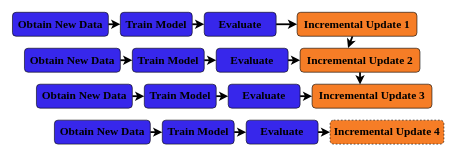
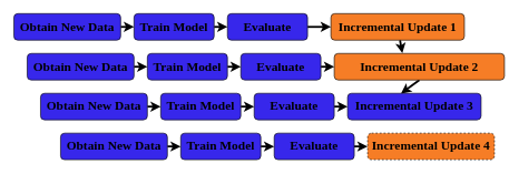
  <mxCell id="0" />
  <mxCell id="1" parent="0" />
  <mxCell id="2" style="edgeStyle=none;html=1;exitX=1;exitY=0.5;exitDx=0;exitDy=0;fontFamily=Georgia;fontSize=19;strokeWidth=3;" edge="1" parent="1" source="3" target="5"><mxGeometry relative="1" as="geometry" /></mxCell>
  <mxCell id="3" value="Obtain New Data" style="rounded=1;whiteSpace=wrap;html=1;fontSize=19;fillColor=#3727eb;fontStyle=1;fontFamily=Georgia;" vertex="1" parent="1"><mxGeometry x="20" y="20" width="160" height="40" as="geometry" /></mxCell>
  <mxCell id="4" style="edgeStyle=none;html=1;exitX=1;exitY=0.5;exitDx=0;exitDy=0;entryX=0;entryY=0.5;entryDx=0;entryDy=0;fontFamily=Georgia;fontSize=19;strokeWidth=3;" edge="1" parent="1" source="5" target="7"><mxGeometry relative="1" as="geometry" /></mxCell>
  <mxCell id="5" value="Train Model" style="rounded=1;whiteSpace=wrap;html=1;fontSize=19;fillColor=#3727eb;fontStyle=1;fontFamily=Georgia;" vertex="1" parent="1"><mxGeometry x="200" y="20" width="120" height="40" as="geometry" /></mxCell>
  <mxCell id="6" value="" style="edgeStyle=none;html=1;strokeWidth=3;fontFamily=Georgia;fontSize=19;" edge="1" parent="1" source="7" target="9"><mxGeometry relative="1" as="geometry" /></mxCell>
  <mxCell id="7" value="Evaluate" style="rounded=1;whiteSpace=wrap;html=1;fontSize=19;fillColor=#3727eb;fontStyle=1;fontFamily=Georgia;" vertex="1" parent="1"><mxGeometry x="340" y="20" width="120" height="40" as="geometry" /></mxCell>
  <mxCell id="8" value="" style="edgeStyle=none;html=1;strokeWidth=3;fontFamily=Georgia;fontSize=19;entryX=0.4;entryY=-0.01;entryDx=0;entryDy=0;entryPerimeter=0;" edge="1" parent="1" source="9" target="17"><mxGeometry relative="1" as="geometry" /></mxCell>
  <mxCell id="9" value="Incremental Update 1" style="rounded=1;whiteSpace=wrap;html=1;fontSize=19;fillColor=#f67d26;fontStyle=1;fontFamily=Georgia;" vertex="1" parent="1"><mxGeometry x="495" y="20" width="200" height="40" as="geometry" /></mxCell>
  <mxCell id="10" style="edgeStyle=none;html=1;exitX=1;exitY=0.5;exitDx=0;exitDy=0;fontFamily=Georgia;fontSize=19;strokeWidth=3;" edge="1" parent="1" source="11" target="13"><mxGeometry relative="1" as="geometry" /></mxCell>
  <mxCell id="11" value="Obtain New Data" style="rounded=1;whiteSpace=wrap;html=1;fontSize=19;fillColor=#3727eb;fontStyle=1;fontFamily=Georgia;" vertex="1" parent="1"><mxGeometry x="40" y="80" width="160" height="40" as="geometry" /></mxCell>
  <mxCell id="12" style="edgeStyle=none;html=1;exitX=1;exitY=0.5;exitDx=0;exitDy=0;entryX=0;entryY=0.5;entryDx=0;entryDy=0;fontFamily=Georgia;fontSize=19;strokeWidth=3;" edge="1" parent="1" source="13" target="15"><mxGeometry relative="1" as="geometry" /></mxCell>
  <mxCell id="13" value="Train Model" style="rounded=1;whiteSpace=wrap;html=1;fontSize=19;fillColor=#3727eb;fontStyle=1;fontFamily=Georgia;" vertex="1" parent="1"><mxGeometry x="220" y="80" width="120" height="40" as="geometry" /></mxCell>
  <mxCell id="14" value="" style="edgeStyle=none;html=1;strokeWidth=3;fontFamily=Georgia;fontSize=19;" edge="1" parent="1" source="15" target="17"><mxGeometry relative="1" as="geometry" /></mxCell>
  <mxCell id="15" value="Evaluate" style="rounded=1;whiteSpace=wrap;html=1;fontSize=19;fillColor=#3727eb;fontStyle=1;fontFamily=Georgia;" vertex="1" parent="1"><mxGeometry x="360" y="80" width="120" height="40" as="geometry" /></mxCell>
  <mxCell id="16" value="" style="edgeStyle=none;html=1;strokeWidth=3;fontFamily=Georgia;fontSize=19;entryX=0.4;entryY=0.008;entryDx=0;entryDy=0;entryPerimeter=0;exitX=0.5;exitY=1;exitDx=0;exitDy=0;" edge="1" parent="1" source="17" target="24"><mxGeometry relative="1" as="geometry" /></mxCell>
- <mxCell id="17" value="Incremental Update 2" style="rounded=1;whiteSpace=wrap;html=1;fontSize=19;fillColor=#f67d26;fontStyle=1;fontFamily=Georgia;" vertex="1" parent="1"><mxGeometry x="500" y="80" width="200" height="40" as="geometry" /></mxCell>
+ <mxCell id="17" value="Incremental Update 2" style="rounded=1;whiteSpace=wrap;html=1;fontSize=19;fillColor=#f67d26;fontStyle=1;fontFamily=Georgia;" vertex="1" parent="1"><mxGeometry x="500" y="80" width="255" height="40" as="geometry" /></mxCell>
  <mxCell id="18" style="edgeStyle=none;html=1;exitX=1;exitY=0.5;exitDx=0;exitDy=0;fontFamily=Georgia;fontSize=19;strokeWidth=3;" edge="1" parent="1" source="19" target="21"><mxGeometry relative="1" as="geometry" /></mxCell>
  <mxCell id="19" value="Obtain New Data" style="rounded=1;whiteSpace=wrap;html=1;fontSize=19;fillColor=#3727eb;fontStyle=1;fontFamily=Georgia;" vertex="1" parent="1"><mxGeometry x="60" y="140" width="160" height="40" as="geometry" /></mxCell>
  <mxCell id="20" style="edgeStyle=none;html=1;exitX=1;exitY=0.5;exitDx=0;exitDy=0;entryX=0;entryY=0.5;entryDx=0;entryDy=0;fontFamily=Georgia;fontSize=19;strokeWidth=3;" edge="1" parent="1" source="21" target="23"><mxGeometry relative="1" as="geometry" /></mxCell>
  <mxCell id="21" value="Train Model" style="rounded=1;whiteSpace=wrap;html=1;fontSize=19;fillColor=#3727eb;fontStyle=1;fontFamily=Georgia;" vertex="1" parent="1"><mxGeometry x="240" y="140" width="120" height="40" as="geometry" /></mxCell>
  <mxCell id="22" value="" style="edgeStyle=none;html=1;strokeWidth=3;fontFamily=Georgia;fontSize=19;" edge="1" parent="1" source="23" target="24"><mxGeometry relative="1" as="geometry" /></mxCell>
  <mxCell id="23" value="Evaluate" style="rounded=1;whiteSpace=wrap;html=1;fontSize=19;fillColor=#3727eb;fontStyle=1;fontFamily=Georgia;" vertex="1" parent="1"><mxGeometry x="380" y="140" width="120" height="40" as="geometry" /></mxCell>
- <mxCell id="24" value="Incremental Update 3" style="rounded=1;whiteSpace=wrap;html=1;fontSize=19;fillColor=#f67d26;fontStyle=1;fontFamily=Georgia;" vertex="1" parent="1"><mxGeometry x="520" y="140" width="200" height="40" as="geometry" /></mxCell>
+ <mxCell id="24" value="Incremental Update 3" style="rounded=1;whiteSpace=wrap;html=1;fontSize=19;fillColor=#3727eb;fontStyle=1;fontFamily=Georgia;" vertex="1" parent="1"><mxGeometry x="520" y="140" width="200" height="40" as="geometry" /></mxCell>
  <mxCell id="25" style="edgeStyle=none;html=1;exitX=1;exitY=0.5;exitDx=0;exitDy=0;fontFamily=Georgia;fontSize=19;strokeWidth=3;" edge="1" parent="1" source="26" target="28"><mxGeometry relative="1" as="geometry" /></mxCell>
  <mxCell id="26" value="Obtain New Data" style="rounded=1;whiteSpace=wrap;html=1;fontSize=19;fillColor=#3727eb;fontStyle=1;fontFamily=Georgia;" vertex="1" parent="1"><mxGeometry x="90" y="200" width="160" height="40" as="geometry" /></mxCell>
  <mxCell id="27" style="edgeStyle=none;html=1;exitX=1;exitY=0.5;exitDx=0;exitDy=0;entryX=0;entryY=0.5;entryDx=0;entryDy=0;fontFamily=Georgia;fontSize=19;strokeWidth=3;" edge="1" parent="1" source="28" target="30"><mxGeometry relative="1" as="geometry" /></mxCell>
  <mxCell id="28" value="Train Model" style="rounded=1;whiteSpace=wrap;html=1;fontSize=19;fillColor=#3727eb;fontStyle=1;fontFamily=Georgia;" vertex="1" parent="1"><mxGeometry x="270" y="200" width="120" height="40" as="geometry" /></mxCell>
  <mxCell id="29" value="" style="edgeStyle=none;html=1;strokeWidth=3;fontFamily=Georgia;fontSize=19;" edge="1" parent="1" source="30" target="31"><mxGeometry relative="1" as="geometry" /></mxCell>
  <mxCell id="30" value="Evaluate" style="rounded=1;whiteSpace=wrap;html=1;fontSize=19;fillColor=#3727eb;fontStyle=1;fontFamily=Georgia;" vertex="1" parent="1"><mxGeometry x="410" y="200" width="120" height="40" as="geometry" /></mxCell>
  <mxCell id="31" value="Incremental Update 4" style="rounded=1;whiteSpace=wrap;html=1;fontSize=19;fillColor=#f67d26;fontStyle=1;fontFamily=Georgia;dashed=1;" vertex="1" parent="1"><mxGeometry x="550" y="200" width="190" height="40" as="geometry" /></mxCell>
